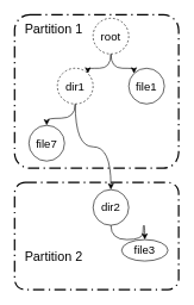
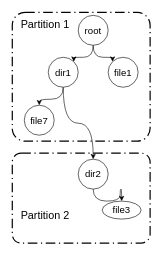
  <mxCell id="0" />
  <mxCell id="1" parent="0" />
  <mxCell id="2" value="" style="rounded=1;arcSize=10;dashed=1;strokeColor=#000000;fillColor=none;gradientColor=none;dashPattern=8 3 1 3;strokeWidth=2;" vertex="1" parent="1"><mxGeometry x="20" y="255" width="230" height="150" as="geometry" /></mxCell>
  <mxCell id="3" value="" style="rounded=1;arcSize=10;dashed=1;strokeColor=#000000;fillColor=none;gradientColor=none;dashPattern=8 3 1 3;strokeWidth=2;" vertex="1" parent="1"><mxGeometry x="20" y="20" width="230" height="215" as="geometry" /></mxCell>
  <mxCell id="4" style="edgeStyle=orthogonalEdgeStyle;orthogonalLoop=1;jettySize=auto;html=1;entryX=1;entryY=0;entryDx=0;entryDy=0;curved=1;" edge="1" parent="1" source="6" target="9"><mxGeometry relative="1" as="geometry" /></mxCell>
  <mxCell id="5" style="edgeStyle=orthogonalEdgeStyle;curved=1;orthogonalLoop=1;jettySize=auto;html=1;entryX=0;entryY=0;entryDx=0;entryDy=0;" edge="1" parent="1" source="6" target="10"><mxGeometry relative="1" as="geometry" /></mxCell>
- <mxCell id="6" value="&lt;font style=&quot;font-size: 16px&quot;&gt;root&lt;/font&gt;" style="ellipse;whiteSpace=wrap;html=1;aspect=fixed;dashed=1;" vertex="1" parent="1"><mxGeometry x="130" y="25" width="50" height="50" as="geometry" /></mxCell>
+ <mxCell id="6" value="&lt;font style=&quot;font-size: 16px&quot;&gt;root&lt;/font&gt;" style="ellipse;whiteSpace=wrap;html=1;aspect=fixed;" vertex="1" parent="1"><mxGeometry x="130" y="25" width="50" height="50" as="geometry" /></mxCell>
  <mxCell id="7" style="edgeStyle=orthogonalEdgeStyle;curved=1;orthogonalLoop=1;jettySize=auto;html=1;entryX=0.5;entryY=0;entryDx=0;entryDy=0;" edge="1" parent="1" source="9" target="11"><mxGeometry relative="1" as="geometry" /></mxCell>
  <mxCell id="8" style="edgeStyle=orthogonalEdgeStyle;curved=1;orthogonalLoop=1;jettySize=auto;html=1;" edge="1" parent="1" source="9" target="13"><mxGeometry relative="1" as="geometry" /></mxCell>
- <mxCell id="9" value="&lt;font style=&quot;font-size: 16px&quot;&gt;dir1&lt;/font&gt;" style="ellipse;whiteSpace=wrap;html=1;aspect=fixed;dashed=1;" vertex="1" parent="1"><mxGeometry x="80" y="95" width="50" height="50" as="geometry" /></mxCell>
+ <mxCell id="9" value="&lt;font style=&quot;font-size: 16px&quot;&gt;dir1&lt;/font&gt;" style="ellipse;whiteSpace=wrap;html=1;aspect=fixed;" vertex="1" parent="1"><mxGeometry x="80" y="95" width="50" height="50" as="geometry" /></mxCell>
  <mxCell id="10" value="&lt;font style=&quot;font-size: 16px&quot;&gt;file1&lt;/font&gt;" style="ellipse;whiteSpace=wrap;html=1;aspect=fixed;" vertex="1" parent="1"><mxGeometry x="180" y="95" width="50" height="50" as="geometry" /></mxCell>
  <mxCell id="11" value="&lt;font style=&quot;font-size: 16px&quot;&gt;file7&lt;/font&gt;" style="ellipse;whiteSpace=wrap;html=1;aspect=fixed;" vertex="1" parent="1"><mxGeometry x="40" y="175" width="50" height="50" as="geometry" /></mxCell>
  <mxCell id="12" style="edgeStyle=orthogonalEdgeStyle;curved=1;orthogonalLoop=1;jettySize=auto;html=1;entryX=0.5;entryY=0;entryDx=0;entryDy=0;" edge="1" parent="1" source="13" target="14"><mxGeometry relative="1" as="geometry" /></mxCell>
  <mxCell id="13" value="&lt;font style=&quot;font-size: 16px&quot;&gt;dir2&lt;/font&gt;" style="ellipse;whiteSpace=wrap;html=1;aspect=fixed;" vertex="1" parent="1"><mxGeometry x="130" y="265" width="50" height="50" as="geometry" /></mxCell>
  <mxCell id="14" value="&lt;font style=&quot;font-size: 16px&quot;&gt;file3&lt;/font&gt;" style="ellipse;whiteSpace=wrap;html=1;aspect=fixed;" vertex="1" parent="1"><mxGeometry x="170" y="335" width="65" height="30" as="geometry" /></mxCell>
  <mxCell id="15" value="&lt;font style=&quot;font-size: 18px&quot;&gt;Partition 1&lt;/font&gt;" style="text;html=1;strokeColor=none;fillColor=none;align=center;verticalAlign=middle;whiteSpace=wrap;rounded=0;" vertex="1" parent="1"><mxGeometry x="30" y="30" width="90" height="20" as="geometry" /></mxCell>
  <mxCell id="16" value="&lt;font style=&quot;font-size: 18px&quot;&gt;Partition 2&lt;/font&gt;" style="text;html=1;strokeColor=none;fillColor=none;align=center;verticalAlign=middle;whiteSpace=wrap;rounded=0;" vertex="1" parent="1"><mxGeometry x="30" y="350" width="90" height="20" as="geometry" /></mxCell>
